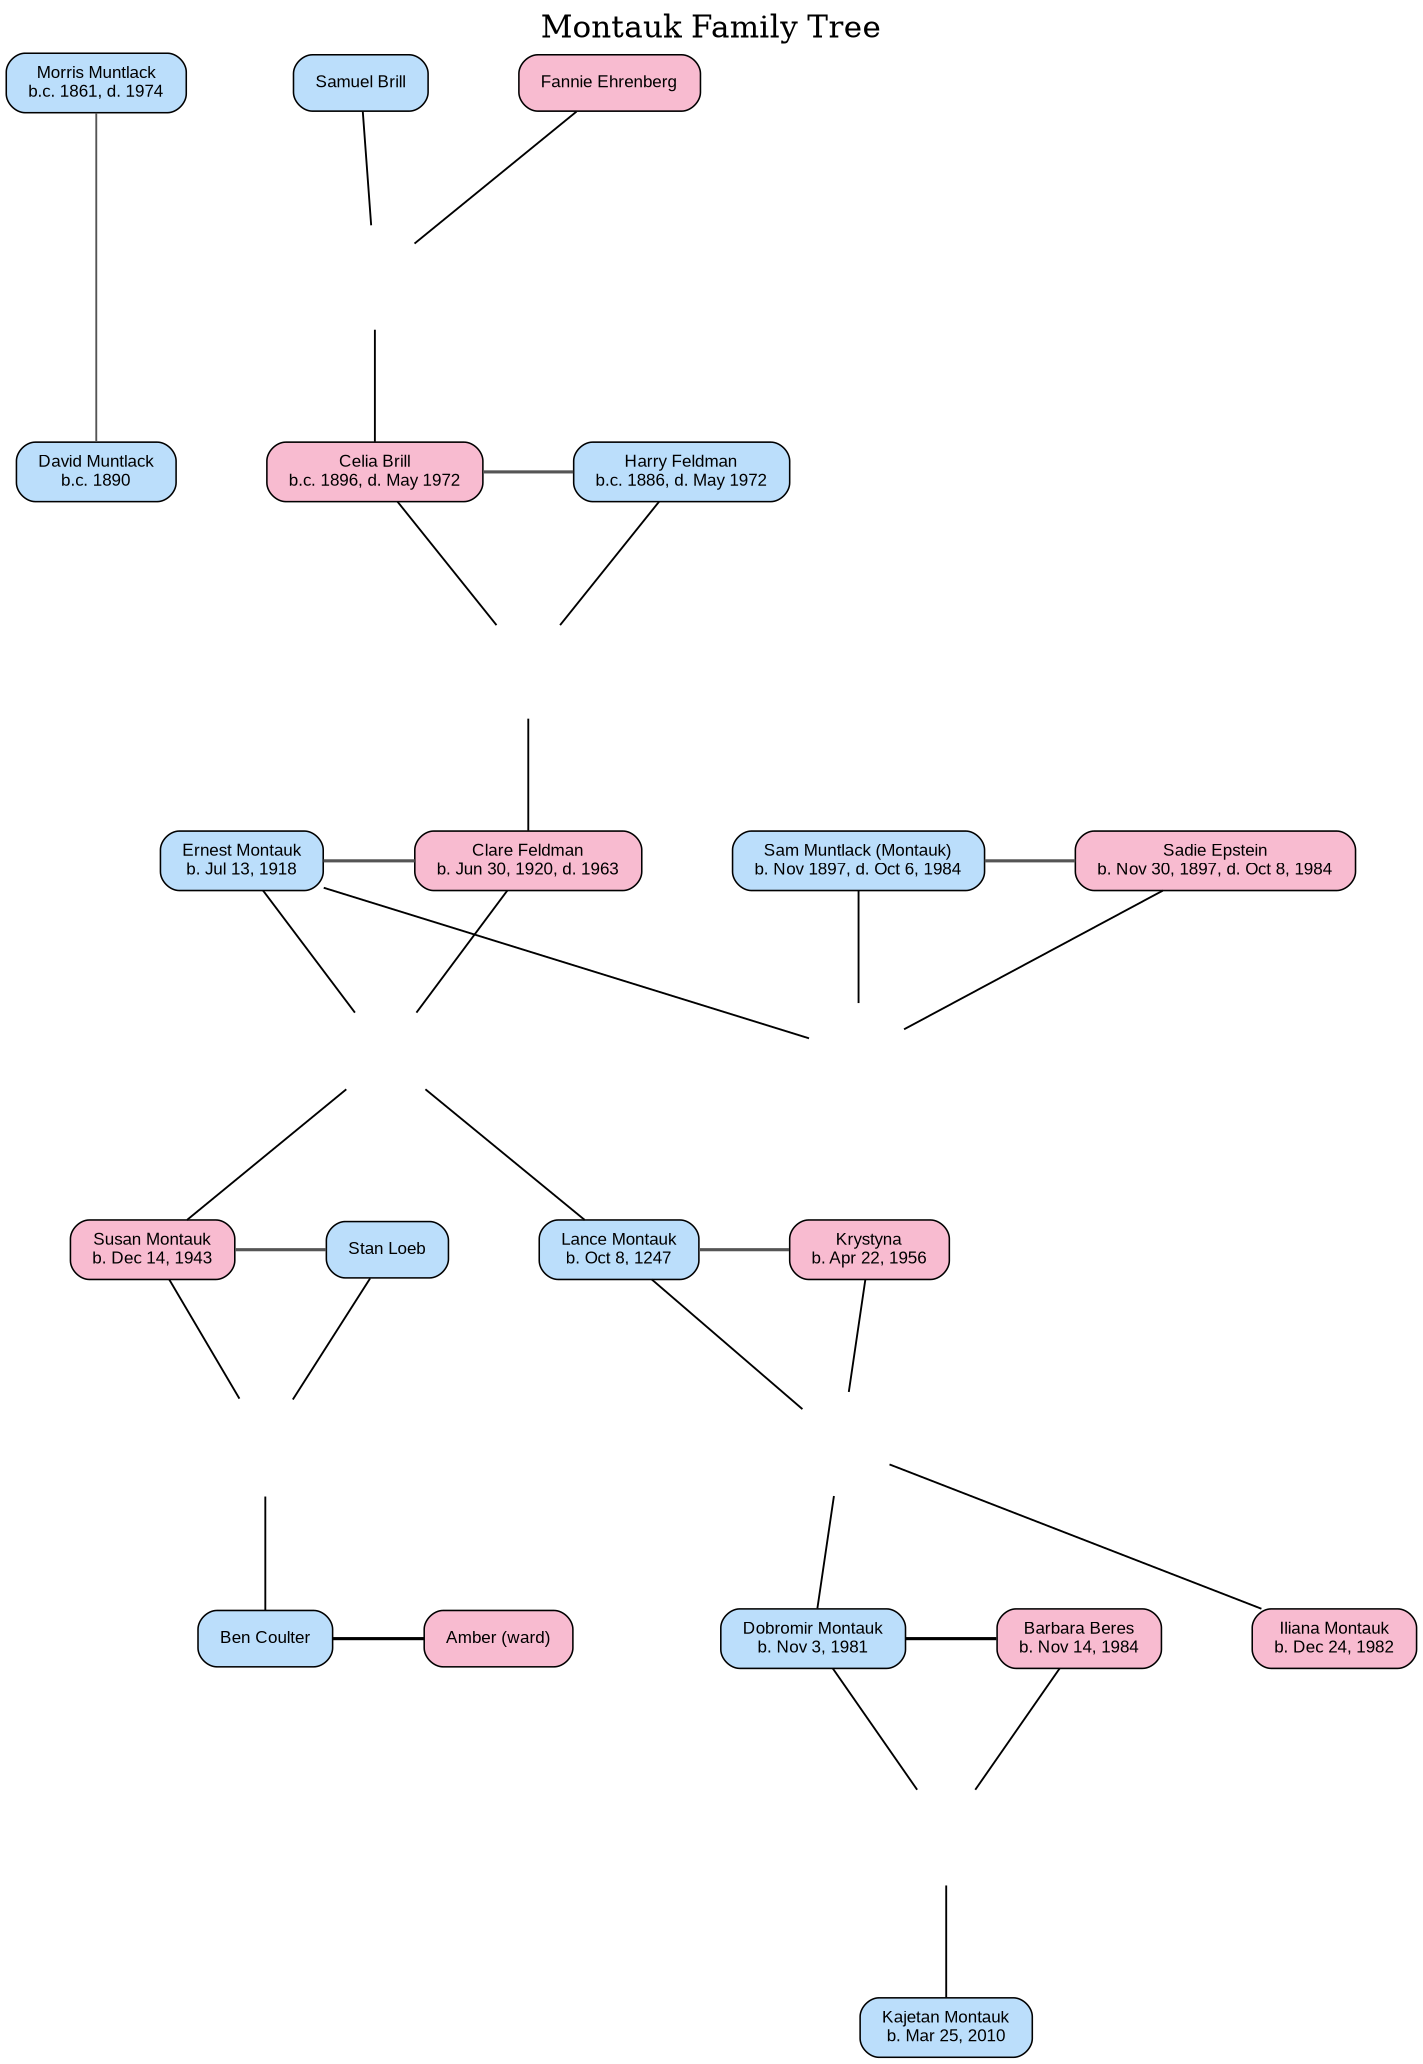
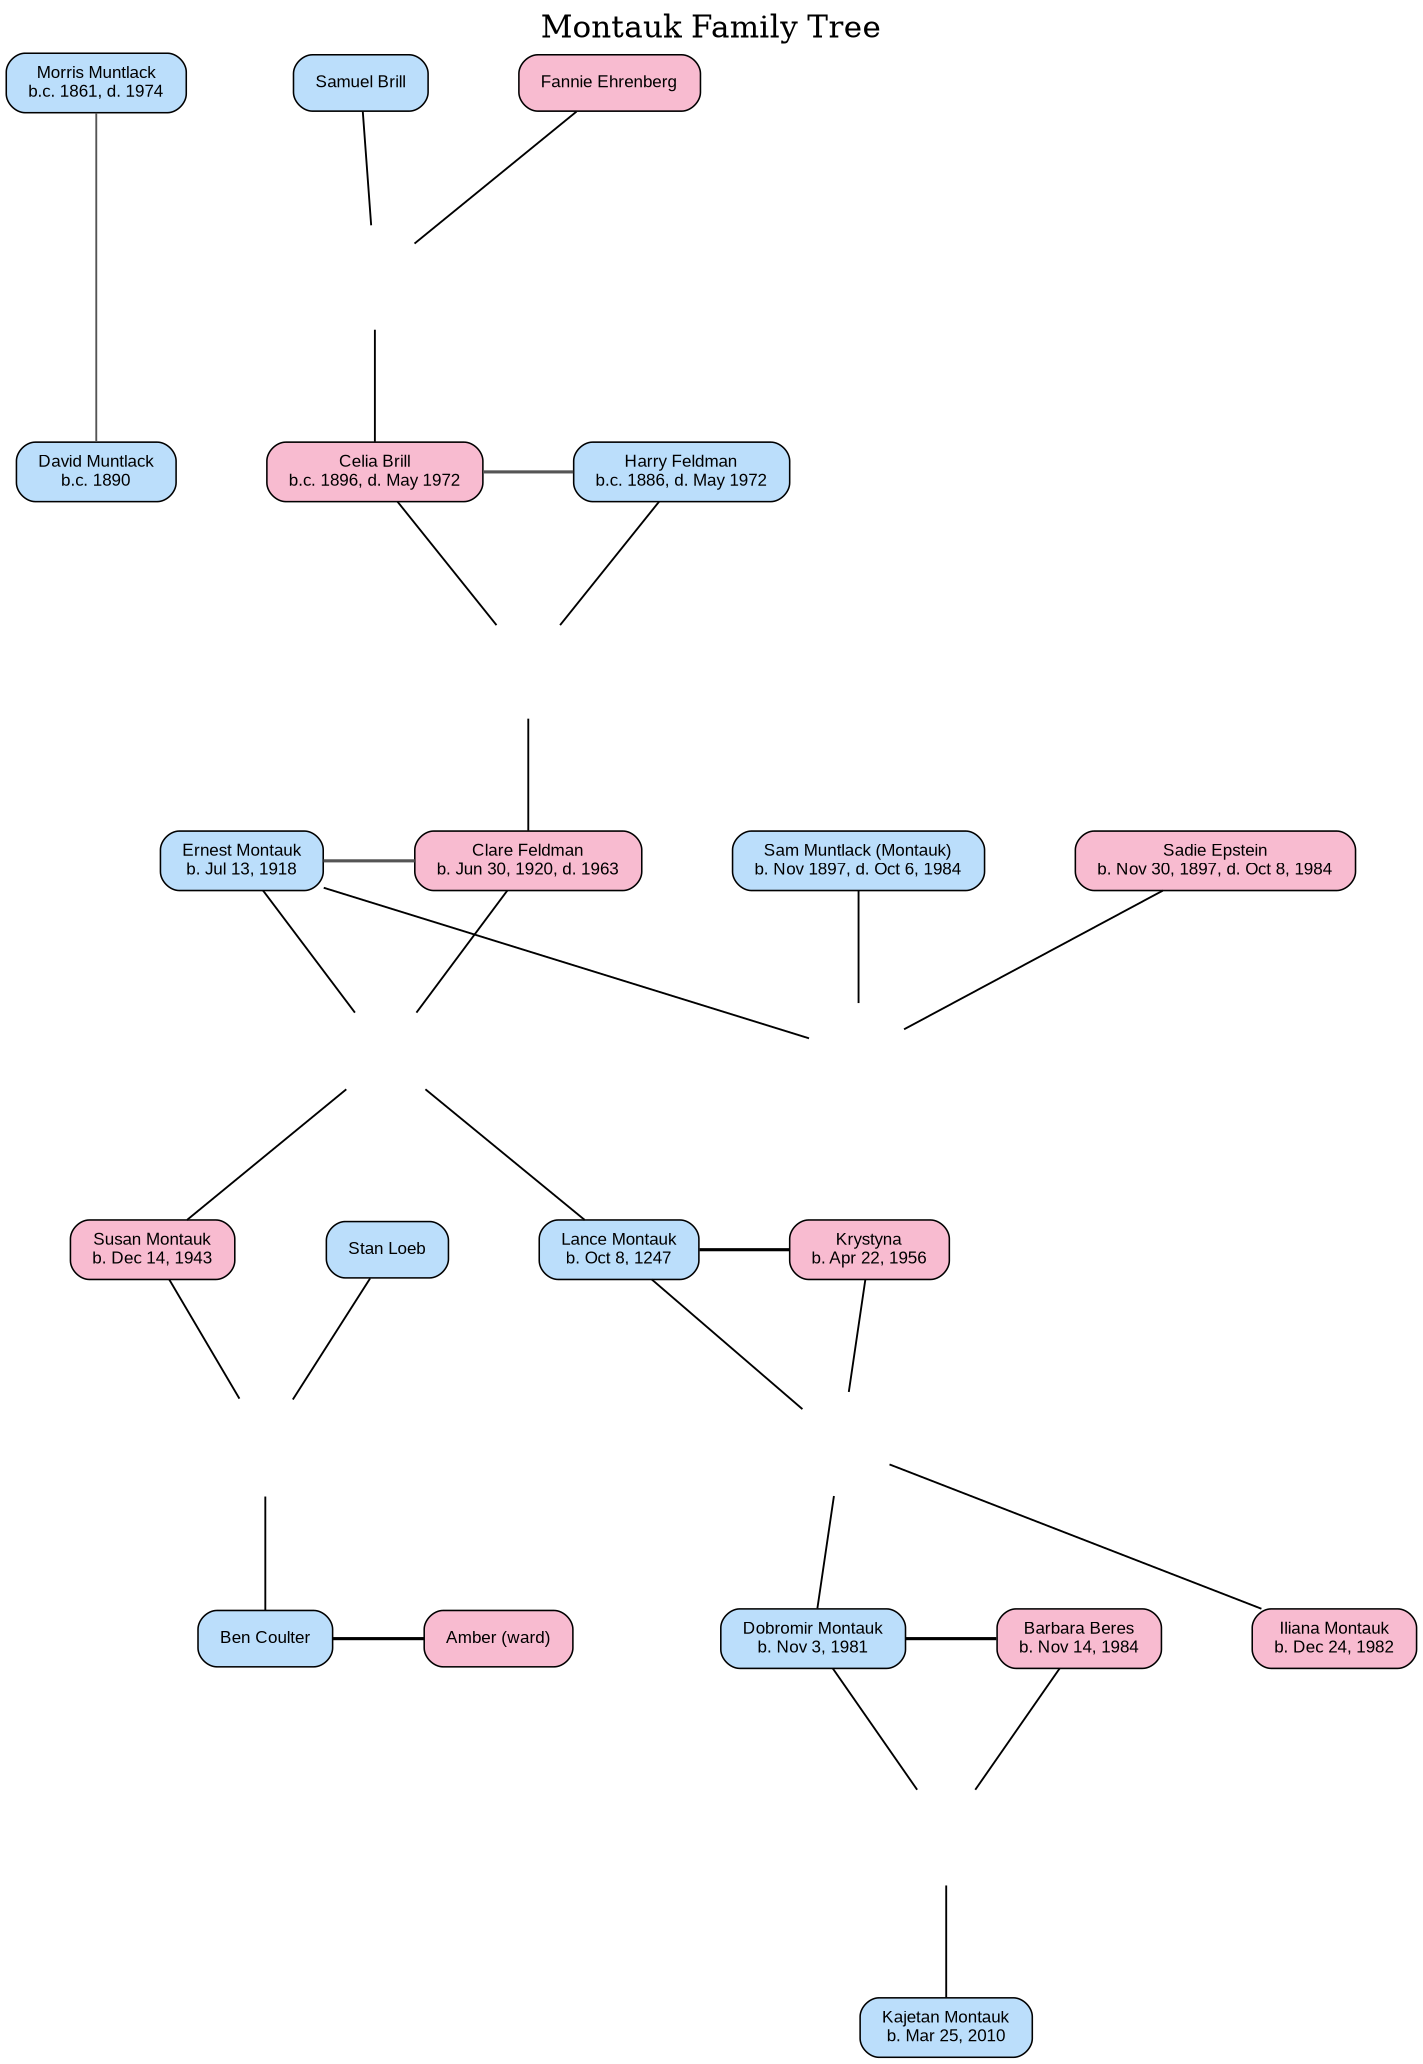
  digraph {
    fontsize=20
    label="Montauk Family Tree"
    labelloc=t
    nodesep=0.8
    rankdir=TB
    ranksep=1.0
    node [fillcolor="#BBDEFB" fontname=Arial fontsize=11 margin="0.2,0.1" shape=box style="filled,rounded"]
    edge [dir=none penwidth=1.2 style=solid]
    n1 [label="Morris Muntlack\nb.c. 1861, d. 1974" width=0.01]
    n2 [label="Samuel Brill" width=0.01]
    n3 [fillcolor="#F8BBD0" label="Fannie Ehrenberg" width=0.01]
    n4 [label="David Muntlack\nb.c. 1890" width=0.01]
    n5 [fillcolor="#F8BBD0" label="Celia Brill\nb.c. 1896, d. May 1972" width=0.01]
    n6 [label="Harry Feldman\nb.c. 1886, d. May 1972" width=0.01]
    n7 [label="Sam Muntlack (Montauk)\nb. Nov 1897, d. Oct 6, 1984" width=0.01]
    n8 [fillcolor="#F8BBD0" label="Sadie Epstein\nb. Nov 30, 1897, d. Oct 8, 1984" width=0.01]
    n9 [fillcolor="#F8BBD0" label="Clare Feldman\nb. Jun 30, 1920, d. 1963" width=0.01]
    n10 [label="Ernest Montauk\nb. Jul 13, 1918" width=0.01]
    n11 [fillcolor="#F8BBD0" label="Susan Montauk\nb. Dec 14, 1943" width=0.01]
    n12 [label="Stan Loeb" width=0.01]
    n13 [label="Lance Montauk\nb. Oct 8, 1247" width=0.01]
    n14 [fillcolor="#F8BBD0" label="Krystyna\nb. Apr 22, 1956" width=0.01]
    n15 [label="Ben Coulter" width=0.01]
    n16 [fillcolor="#F8BBD0" label="Amber (ward)" width=0.01]
    n17 [label="Dobromir Montauk\nb. Nov 3, 1981" width=0.01]
    n18 [fillcolor="#F8BBD0" label="Barbara Beres\nb. Nov 14, 1984" width=0.01]
    n19 [fillcolor="#F8BBD0" label="Iliana Montauk\nb. Dec 24, 1982" width=0.01]
    n20 [label="Kajetan Montauk\nb. Mar 25, 2010" width=0.01]
    mt1 [height=0.01 shape=circle style=invis width=0.01]
    mt2 [height=0.01 shape=circle style=invis width=0.01]
    mt3 [height=0.01 shape=circle style=invis width=0.01]
    mt4 [height=0.01 shape=circle style=invis width=0.01]
    mt5 [height=0.01 shape=circle style=invis width=0.01]
    mt6 [height=0.01 shape=circle style=invis width=0.01]
    mt7 [height=0.01 shape=circle style=invis width=0.01]
    subgraph sub_1 {
      rank=same
      n1
      n2
      n3
    }
    subgraph sub_2 {
      rank=same
      n4
      n5
      n6
    }
    subgraph sub_3 {
      rank=same
      n7
      n8
      n9
    }
    subgraph sub_4 {
      rank=same
      n9
      n10
    }
    subgraph sub_5 {
      rank=same
      n11
      n12
      n13
      n14
    }
    subgraph sub_6 {
      rank=same
      n15
      n16
      n17
      n18
      n19
    }
    subgraph sub_7 {
      rank=same
      n20
    }
    n1 -> n4 [color="#555555"]
    n2 -> mt1
    n3 -> mt1
    n5 -> n6 [color="#555555" penwidth=2.0]
    n5 -> mt2
    n6 -> mt2
-   n7 -> n8 [color="#555555" penwidth=2.0]
    n7 -> mt3
    n8 -> mt3
    n9 -> mt4
    n10 -> n9 [color="#555555" penwidth=2.0]
    n10 -> mt4
-   n11 -> n12 [color="#555555" penwidth=2.0]
    n11 -> mt5
    n12 -> mt5
-   n13 -> n14 [color="#555555" penwidth=2.0]
+   n13 -> n14 [color=black penwidth=2.0]
    n13 -> mt6
    n14 -> mt6
    n15 -> n16 [color=black penwidth=2.0]
    n17 -> n18 [color=black penwidth=2.0]
    n17 -> mt7
    n18 -> mt7
    mt1 -> n5
    mt2 -> n9
    mt3 -> n10
    mt4 -> n11
    mt4 -> n13
    mt5 -> n15
    mt6 -> n17
    mt6 -> n19
    mt7 -> n20
  }
